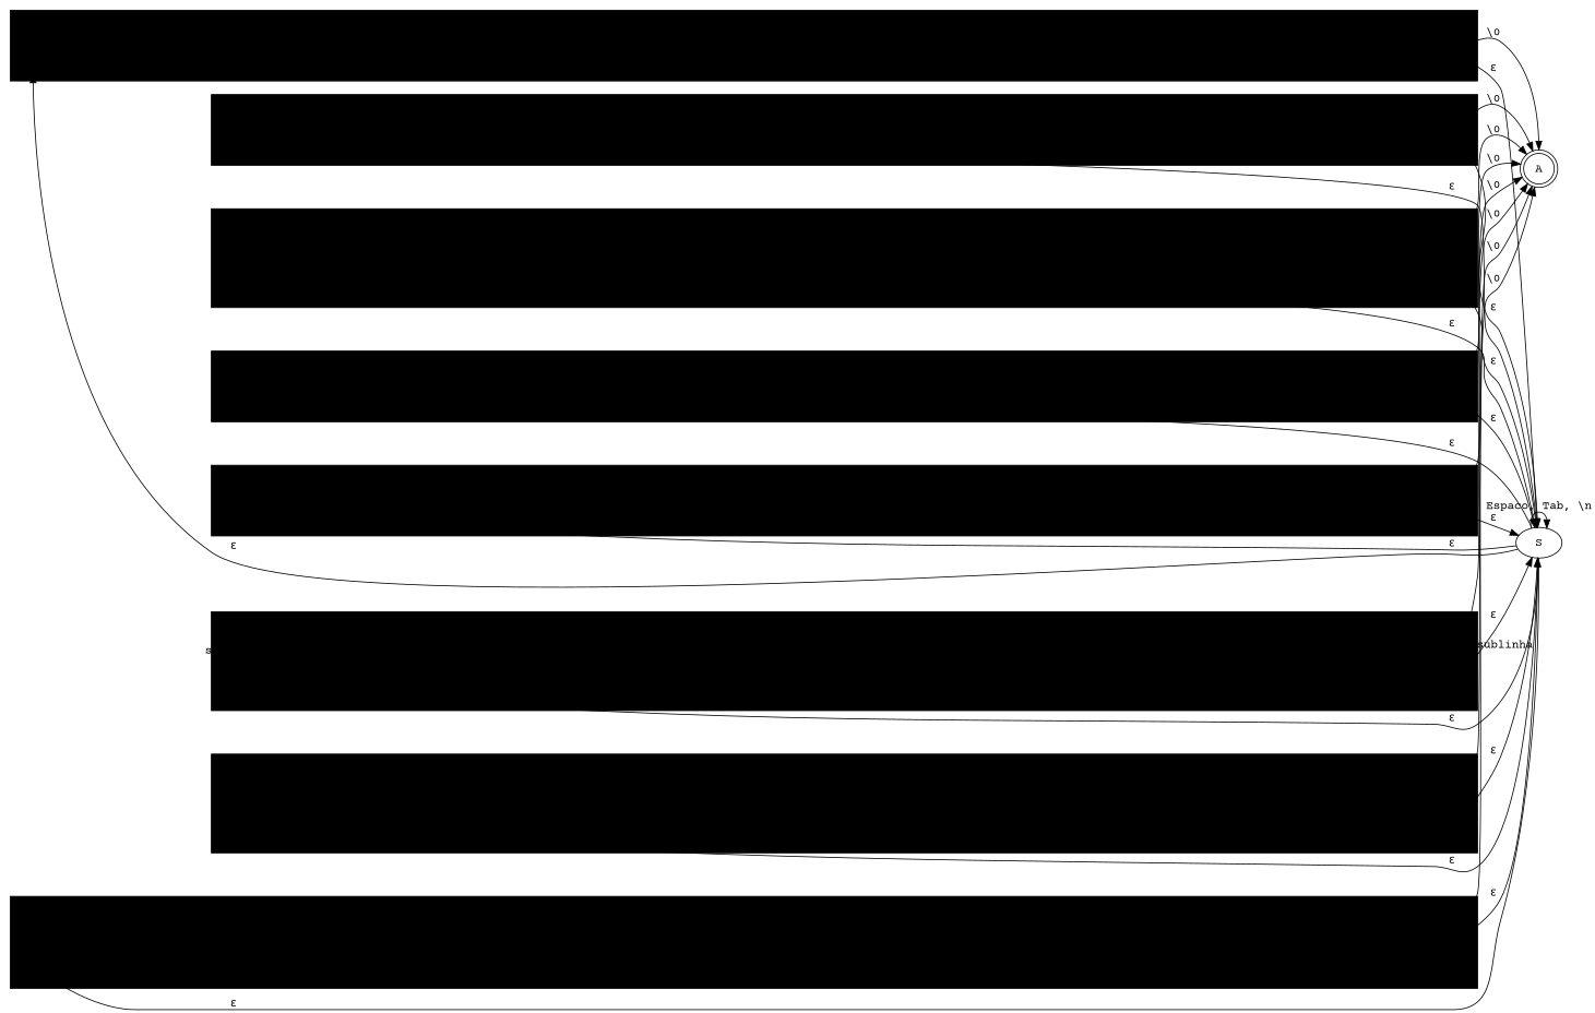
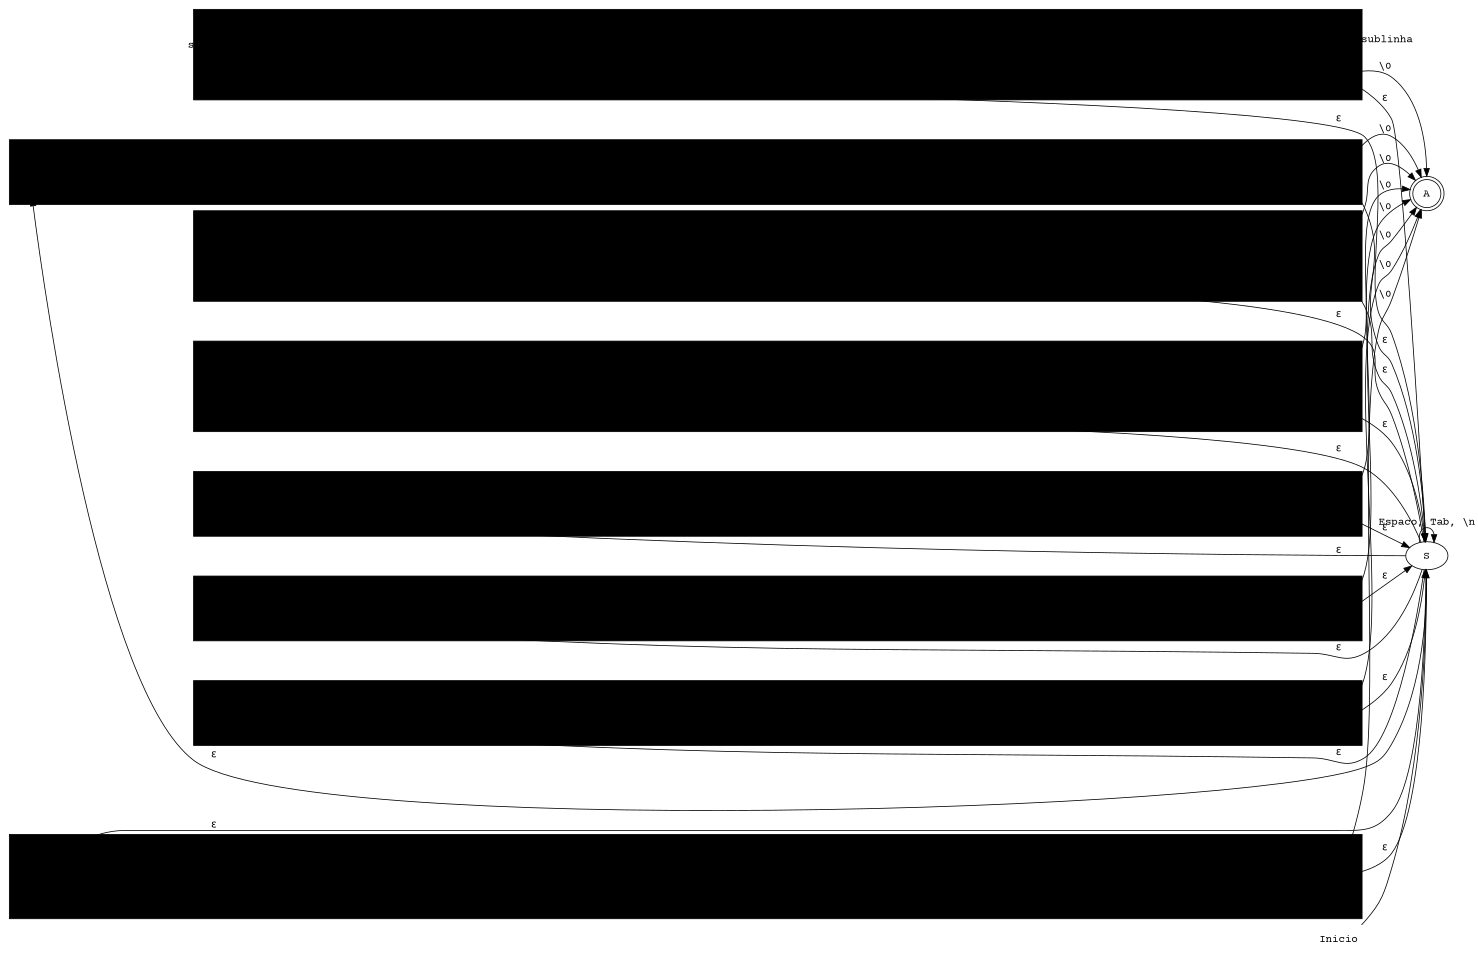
  digraph {
    rankdir=LR
    fontname="Courier Prime"
    node [shape=circle fontname="Courier Prime"]
    edge [fontname="Courier Prime"]
    n1 [label=S]
    n2 [label=A shape=doublecircle]
    n3 [label=S]
    n4 [label=A shape=doublecircle]
    n5 [label=S]
    n6 [label=A]
    n7 [label=B]
    n8 [label=C shape=doublecircle]
    n9 [label=S]
    n10 [label=A shape=doublecircle]
    n11 [label=S]
    n12 [label=A shape=doublecircle]
    n13 [label=S]
    n14 [label=A shape=doublecircle]
    n15 [label=S]
    n16 [label=A]
    n17 [label=B]
    n18 [label=C shape=doublecircle]
    n19 [label=S]
    n20 [label=A shape=doublecircle]
    S [shape=""]
    A [shape=doublecircle]
+   Inicio [shape=none]
    subgraph cluster_1 {
      color="#faf"
      label=id
      style=filled
      n1
      n2
    }
    subgraph cluster_2 {
      color="#b45"
      label=intcon
      style=filled
      n3
      n4
    }
    subgraph cluster_3 {
      color="#aaa"
      label=realcon
      style=filled
      n5
      n6
      n7
      n8
    }
    subgraph cluster_4 {
      color="#aa4"
      label=charcon
      style=filled
      n9
      n10
    }
    subgraph cluster_5 {
      color="#69a"
      label=stringcon
      style=filled
      n11
      n12
    }
    subgraph cluster_6 {
      color="#99f"
      label=ch
      style=filled
      n13
      n14
    }
    subgraph cluster_7 {
      color="#0b8"
      label=comentario
      style=filled
      n15
      n16
      n17
      n18
    }
    subgraph cluster_8 {
      color="#f77"
      label="palavras reservadas"
      style=filled
      n19
      n20
    }
    n1 -> n1 [label=sublinha]
    n1 -> n2 [label=letra]
    n2 -> n2 [label="letra, digito, sublinha"]
    n2 -> S [label="ε"]
    n2 -> A [label="\\0"]
    n3 -> n4 [label=digito]
    n4 -> n4 [label=digito shape=doublecircle]
    n4 -> S [label="ε"]
    n4 -> A [label="\\0"]
    n5 -> n6 [label=intcon]
    n6 -> n7 [label=ponto]
    n7 -> n8 [label=intcon]
    n8 -> S [label="ε"]
    n8 -> A [label="\\0"]
    n9 -> n10 [label="ch, \\n, \\0"]
    n10 -> S [label="ε"]
    n10 -> A [label="\\0"]
    n11 -> n12 [label=ch]
    n12 -> n12 [label=ch]
    n12 -> S [label="ε"]
    n12 -> A [label="\\0"]
    n13 -> n14 [label="caracter dado por isprint do <ctype.h>, diferente de \\ e '"]
    n14 -> S [label="ε"]
    n14 -> A [label="\\0"]
    n15 -> n16 [label="/"]
    n16 -> n17 [label="/"]
    n17 -> n17 [label="caracter dado por isprint do <ctype.h>"]
    n17 -> n18 [label="\\0"]
    n18 -> S [label="ε"]
    n18 -> A [label="\\0"]
    n19 -> n20 [label="pr, init, endp, const, char, int, read, bool, do, while, endw, var, from, by, endv, if, elif, else, endi, getout, getint, getreal, getchar, putint, putreal, putchar"]
    n20 -> S [label="ε"]
    n20 -> A [label="\\0"]
    S -> n1 [label="ε"]
    S -> n3 [label="ε"]
    S -> n5 [label="ε"]
    S -> n9 [label="ε"]
    S -> n11 [label="ε"]
    S -> n13 [label="ε"]
    S -> n15 [label="ε"]
    S -> n19 [label="ε"]
    S -> S [label="Espaco, Tab, \\n"]
+   Inicio -> S
  }
